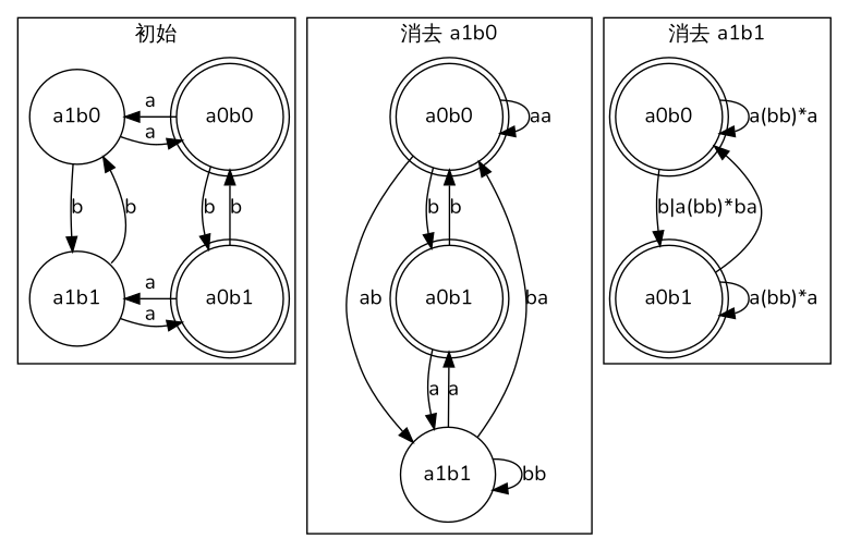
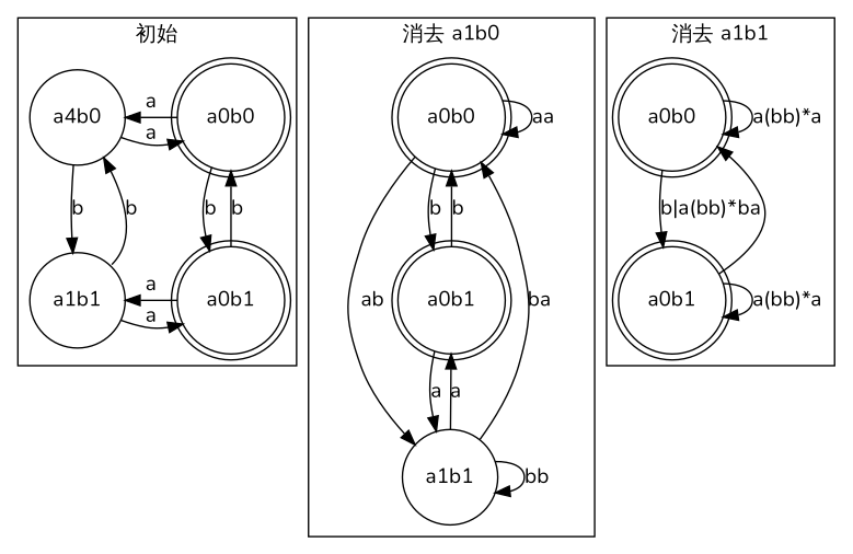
  digraph {
    fontname=Nunito
    node [shape=doublecircle fontname=Nunito]
    edge [fontname=Nunito]
    n1 [label=a0b0 nodesep=3]
-   n2 [label=a1b0 nodesep=3 shape=circle]
+   n2 [label=a4b0 nodesep=3 shape=circle]
    n3 [label=a0b1 nodesep=3]
    n4 [label=a1b1 nodesep=3 shape=circle]
    n5 [label=a0b0]
    n6 [label=a0b1]
    n7 [label=a1b1 shape=circle]
    n8 [label=a0b0]
    n9 [label=a0b1]
    subgraph cluster_1 {
      label="初始"
      subgraph sub_2 {
        label="初始"
        rank=same
        n1
        n2
      }
      subgraph sub_3 {
        label="初始"
        rank=same
        n3
        n4
      }
    }
    subgraph cluster_4 {
      label="消去 a1b0"
      n5
      n6
      n7
    }
    subgraph cluster_5 {
      label="消去 a1b1"
      n8
      n9
    }
    n1 -> n2 [label=a]
    n1 -> n3 [label=b]
    n2 -> n1 [label=a]
    n2 -> n4 [label=b]
    n3 -> n1 [label=b]
    n3 -> n4 [label=a]
    n4 -> n2 [label=b tailport=ne]
    n4 -> n3 [label=a]
    n5 -> n5 [label=aa]
    n5 -> n6 [label=b]
    n5 -> n7 [label=ab]
    n6 -> n5 [label=b]
    n6 -> n7 [label=a]
    n7 -> n5 [label=ba]
    n7 -> n6 [label=a]
    n7 -> n7 [label=bb]
    n8 -> n8 [label="a(bb)*a"]
    n8 -> n9 [label="b|a(bb)*ba"]
    n9 -> n8
    n9 -> n9 [label="a(bb)*a"]
  }
